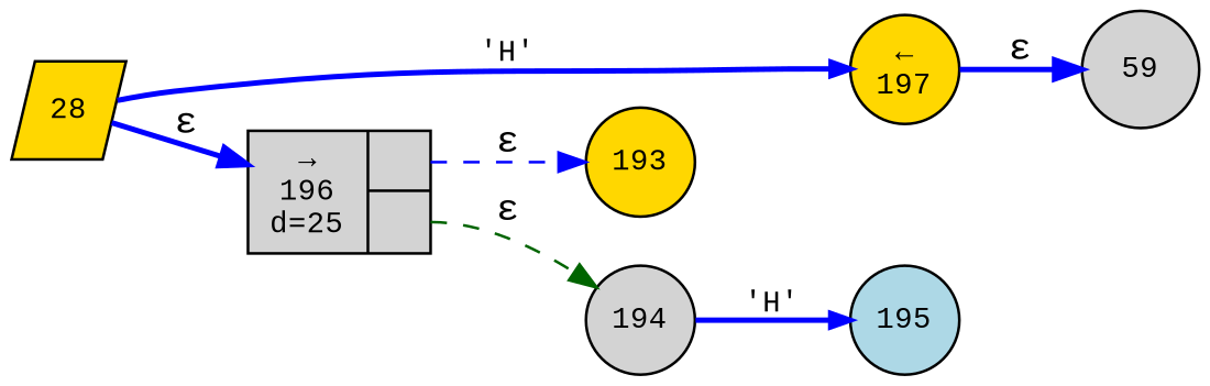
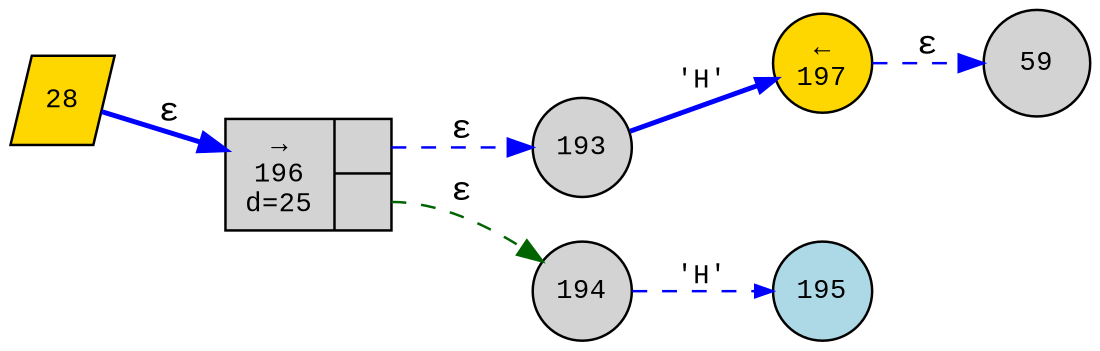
  digraph {
    fontname="Liberation Mono"
    rankdir=LR
    node [fillcolor=lightgrey fixedsize=true fontname="Liberation Mono" fontsize=11 shape=circle style=filled peripheries=1]
    edge [color=blue fontname="Liberation Mono" style=bold]
    n1 [label=59 width=.6 peripheries=""]
-   n2 [fillcolor=gold label=193 width=.55]
+   n2 [label=193 width=.55]
    n3 [fillcolor=gold label="&larr;\n197" width=.55]
    n4 [label=194 width=.55]
    n5 [fillcolor=lightblue label=195 width=.55]
    n6 [fixedsize=false label="{&rarr;\n196\nd=25|{<p0>|<p1>}}" shape=record]
    n7 [fillcolor=gold label=28 shape=parallelogram width=.55]
-   n7 -> n3 [arrowhead=normal arrowsize=.7 fontsize=11 label="'H'"]
-   n3 -> n1 [label="&epsilon;"]
-   n4 -> n5 [arrowhead=normal arrowsize=.7 fontsize=11 label="'H'"]
+   n2 -> n3 [arrowhead=normal arrowsize=.7 fontsize=11 label="'H'"]
+   n3 -> n1 [label="&epsilon;" style=dashed]
+   n4 -> n5 [arrowhead=normal arrowsize=.7 fontsize=11 label="'H'" style=dashed]
    n6 -> n2 [label="&epsilon;" style=dashed tailport=p0]
    n6 -> n4 [color=darkgreen label="&epsilon;" style=dashed tailport=p1]
    n7 -> n6 [label="&epsilon;"]
  }
